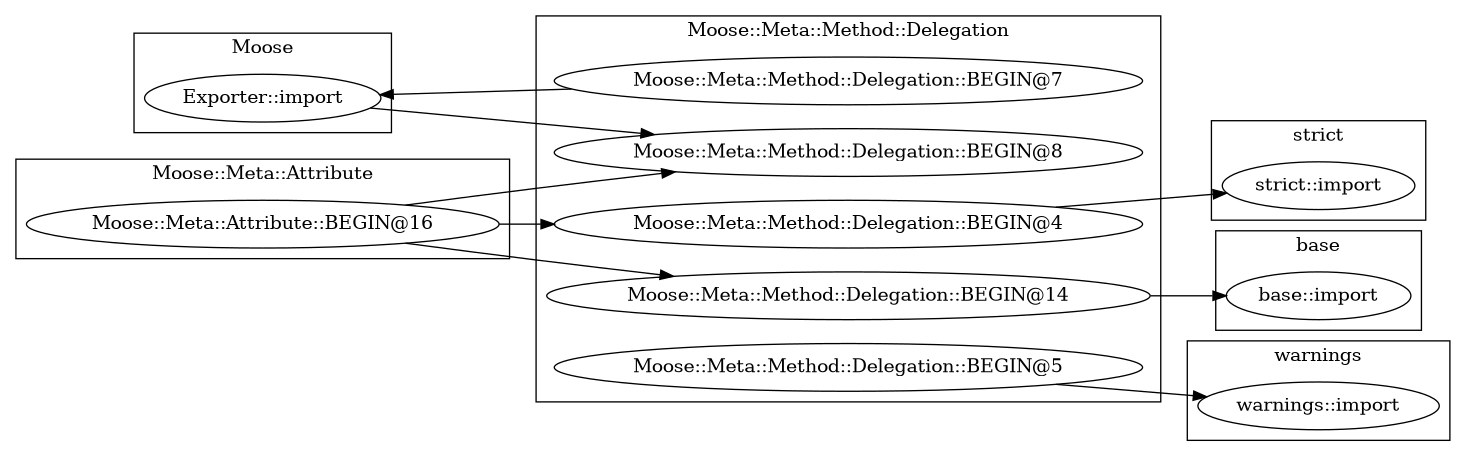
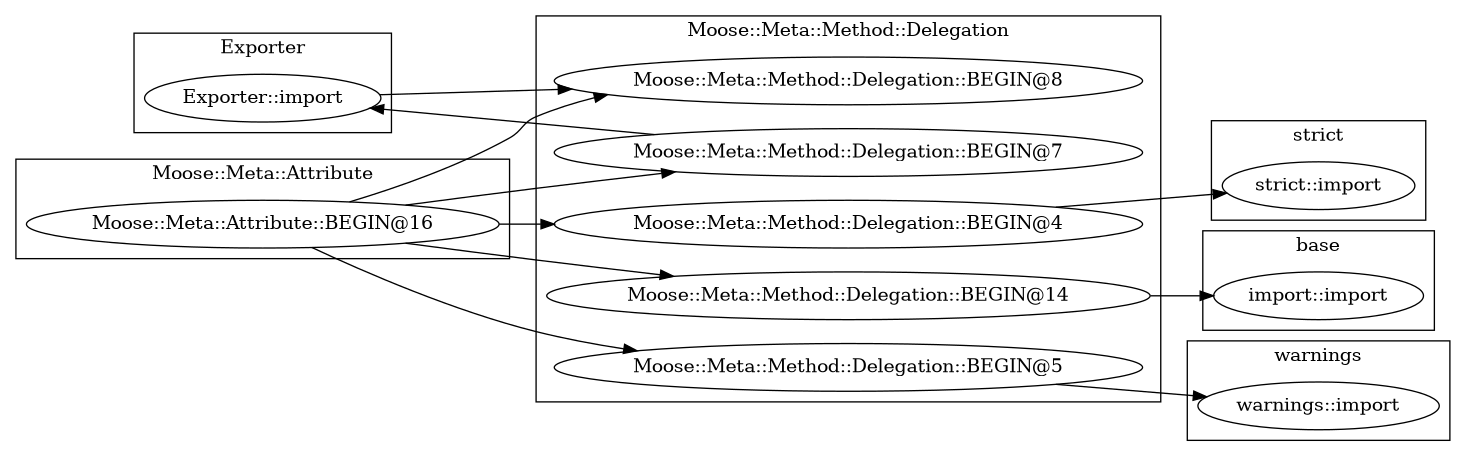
  digraph {
    rankdir=LR
-   "base::import"
+   "base::import" [label="import::import"]
    "warnings::import"
    "strict::import"
    "Exporter::import"
    "Moose::Meta::Attribute::BEGIN@16"
    "Moose::Meta::Method::Delegation::BEGIN@8"
    "Moose::Meta::Method::Delegation::BEGIN@7"
    "Moose::Meta::Method::Delegation::BEGIN@4"
    "Moose::Meta::Method::Delegation::BEGIN@14"
    "Moose::Meta::Method::Delegation::BEGIN@5"
    subgraph cluster_1 {
      label=base
      "base::import"
    }
    subgraph cluster_2 {
      label=warnings
      "warnings::import"
    }
    subgraph cluster_3 {
      label="strict"
      "strict::import"
    }
    subgraph cluster_4 {
-     label=Moose
+     label=Exporter
      "Exporter::import"
    }
    subgraph cluster_5 {
      label="Moose::Meta::Attribute"
      "Moose::Meta::Attribute::BEGIN@16"
    }
    subgraph cluster_6 {
      label="Moose::Meta::Method::Delegation"
      "Moose::Meta::Method::Delegation::BEGIN@8"
      "Moose::Meta::Method::Delegation::BEGIN@7"
      "Moose::Meta::Method::Delegation::BEGIN@4"
      "Moose::Meta::Method::Delegation::BEGIN@14"
      "Moose::Meta::Method::Delegation::BEGIN@5"
    }
    "Exporter::import" -> "Moose::Meta::Method::Delegation::BEGIN@8"
    "Moose::Meta::Attribute::BEGIN@16" -> "Moose::Meta::Method::Delegation::BEGIN@8"
+   "Moose::Meta::Attribute::BEGIN@16" -> "Moose::Meta::Method::Delegation::BEGIN@7"
    "Moose::Meta::Attribute::BEGIN@16" -> "Moose::Meta::Method::Delegation::BEGIN@4"
    "Moose::Meta::Attribute::BEGIN@16" -> "Moose::Meta::Method::Delegation::BEGIN@14"
+   "Moose::Meta::Attribute::BEGIN@16" -> "Moose::Meta::Method::Delegation::BEGIN@5"
    "Moose::Meta::Method::Delegation::BEGIN@7" -> "Exporter::import"
    "Moose::Meta::Method::Delegation::BEGIN@4" -> "strict::import"
    "Moose::Meta::Method::Delegation::BEGIN@14" -> "base::import"
    "Moose::Meta::Method::Delegation::BEGIN@5" -> "warnings::import"
  }
